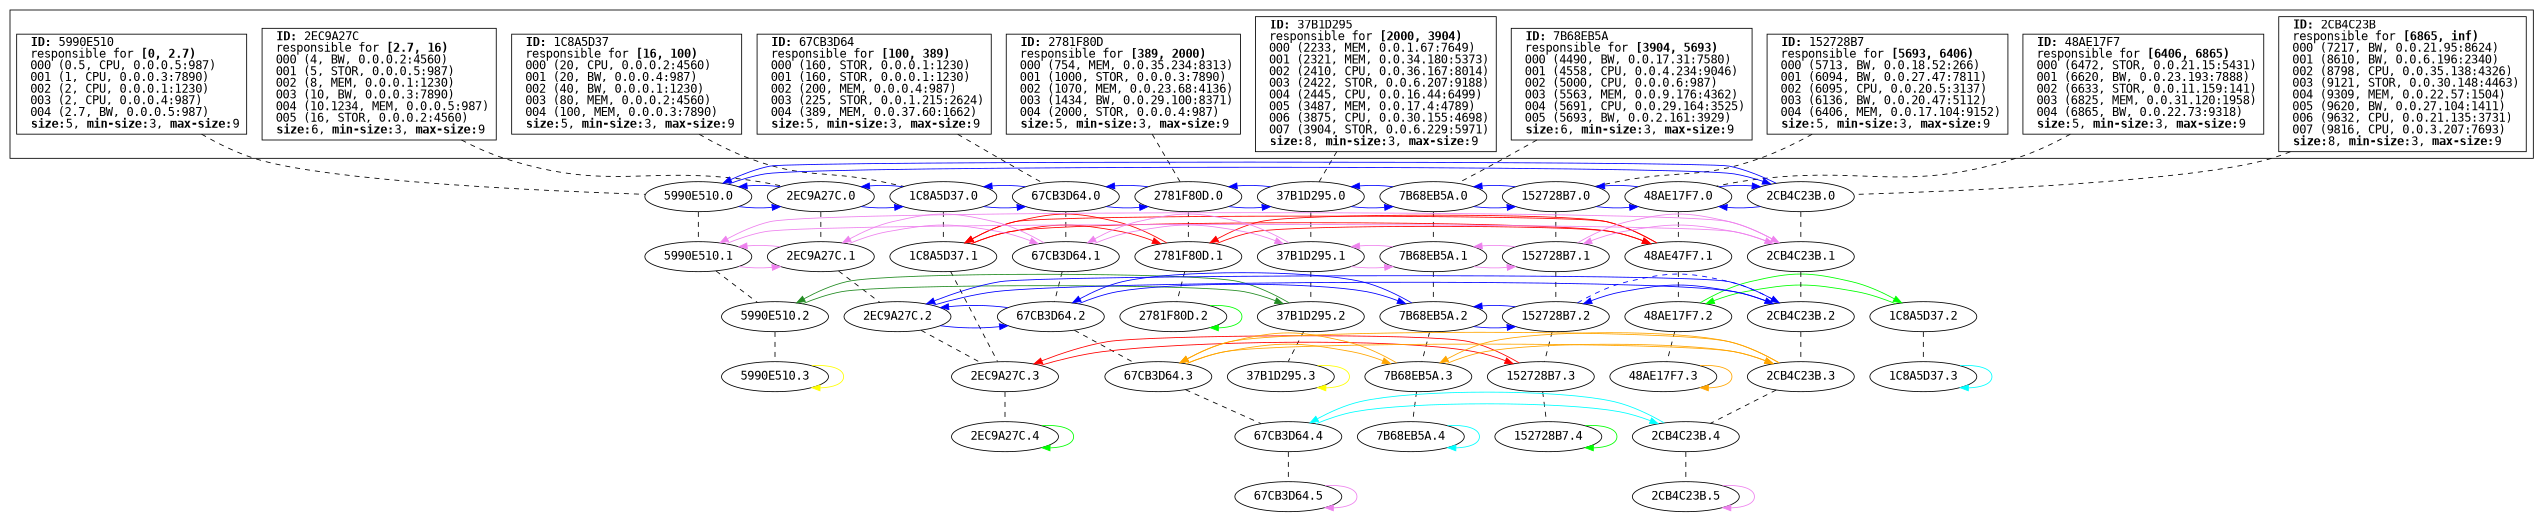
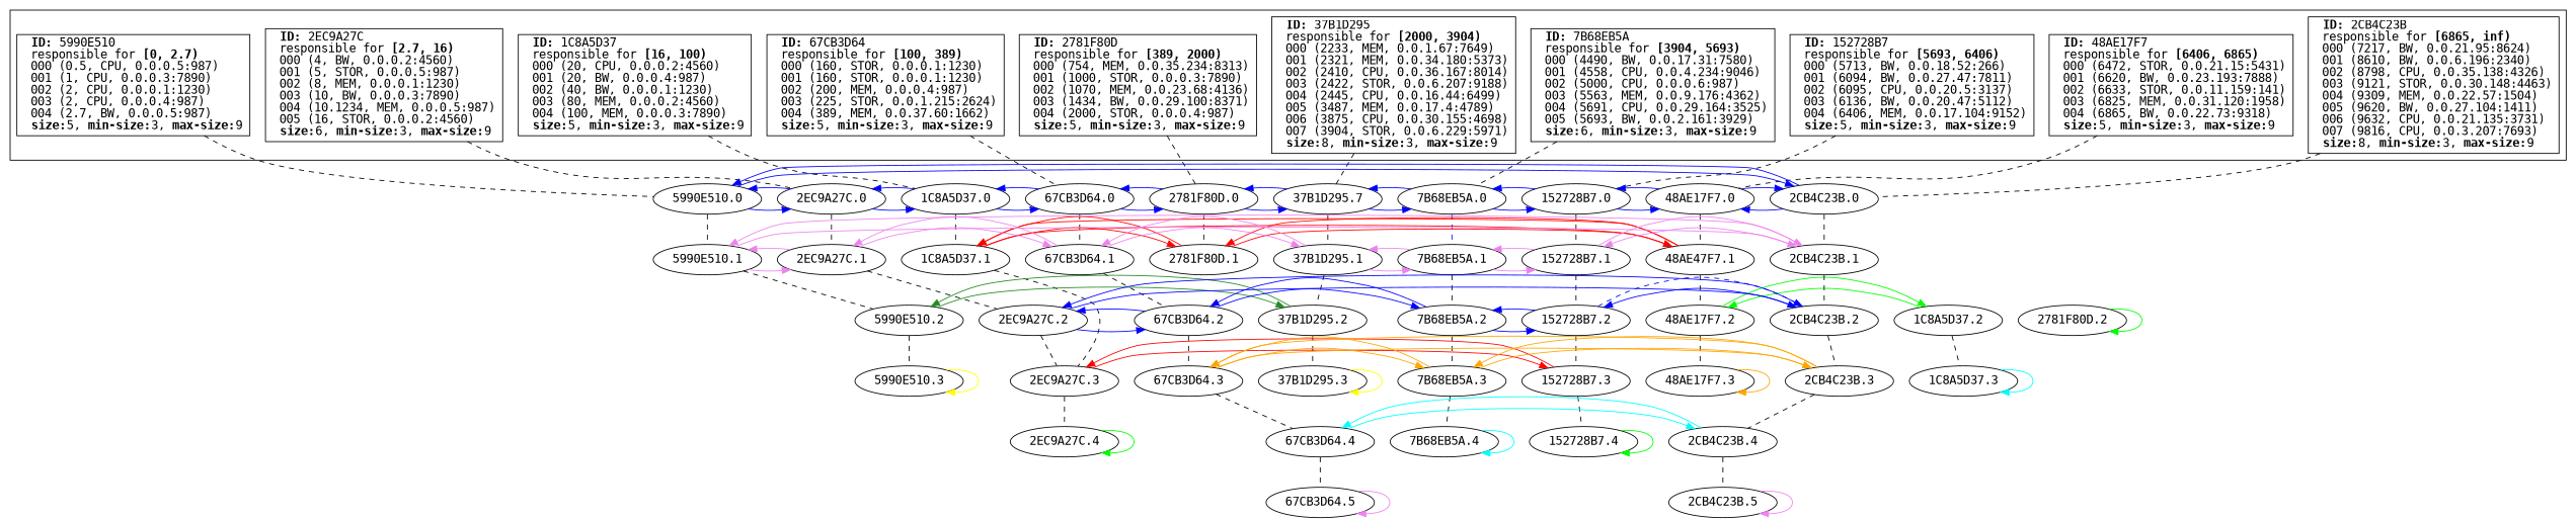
  strict digraph {
    fontname="DejaVu Sans Mono"
    node [fontname="DejaVu Sans Mono"]
    edge [dir=forward fontname="DejaVu Sans Mono" style=solid]
    n1 [label=< 				<B>ID:</B> 5990E510<BR ALIGN="LEFT"/> 				responsible for <B>[0, 2.7)</B><BR ALIGN="LEFT"/> 				000 (0.5, CPU, 0.0.0.5:987)<BR ALIGN="LEFT"/> 				001 (1, CPU, 0.0.0.3:7890)<BR ALIGN="LEFT"/> 				002 (2, CPU, 0.0.0.1:1230)<BR ALIGN="LEFT"/> 				003 (2, CPU, 0.0.0.4:987)<BR ALIGN="LEFT"/> 				004 (2.7, BW, 0.0.0.5:987)<BR ALIGN="LEFT"/> 			<B>size:</B>5, <B>min-size:</B>3, <B>max-size:</B>9<BR ALIGN="LEFT"/>			> shape=box]
    n2 [label=< 				<B>ID:</B> 2EC9A27C<BR ALIGN="LEFT"/> 				responsible for <B>[2.7, 16)</B><BR ALIGN="LEFT"/> 				000 (4, BW, 0.0.0.2:4560)<BR ALIGN="LEFT"/> 				001 (5, STOR, 0.0.0.5:987)<BR ALIGN="LEFT"/> 				002 (8, MEM, 0.0.0.1:1230)<BR ALIGN="LEFT"/> 				003 (10, BW, 0.0.0.3:7890)<BR ALIGN="LEFT"/> 				004 (10.1234, MEM, 0.0.0.5:987)<BR ALIGN="LEFT"/> 				005 (16, STOR, 0.0.0.2:4560)<BR ALIGN="LEFT"/> 			<B>size:</B>6, <B>min-size:</B>3, <B>max-size:</B>9<BR ALIGN="LEFT"/>			> shape=box]
    n3 [label=< 				<B>ID:</B> 1C8A5D37<BR ALIGN="LEFT"/> 				responsible for <B>[16, 100)</B><BR ALIGN="LEFT"/> 				000 (20, CPU, 0.0.0.2:4560)<BR ALIGN="LEFT"/> 				001 (20, BW, 0.0.0.4:987)<BR ALIGN="LEFT"/> 				002 (40, BW, 0.0.0.1:1230)<BR ALIGN="LEFT"/> 				003 (80, MEM, 0.0.0.2:4560)<BR ALIGN="LEFT"/> 				004 (100, MEM, 0.0.0.3:7890)<BR ALIGN="LEFT"/> 			<B>size:</B>5, <B>min-size:</B>3, <B>max-size:</B>9<BR ALIGN="LEFT"/>			> shape=box]
    n4 [label=< 				<B>ID:</B> 67CB3D64<BR ALIGN="LEFT"/> 				responsible for <B>[100, 389)</B><BR ALIGN="LEFT"/> 				000 (160, STOR, 0.0.0.1:1230)<BR ALIGN="LEFT"/> 				001 (160, STOR, 0.0.0.1:1230)<BR ALIGN="LEFT"/> 				002 (200, MEM, 0.0.0.4:987)<BR ALIGN="LEFT"/> 				003 (225, STOR, 0.0.1.215:2624)<BR ALIGN="LEFT"/> 				004 (389, MEM, 0.0.37.60:1662)<BR ALIGN="LEFT"/> 			<B>size:</B>5, <B>min-size:</B>3, <B>max-size:</B>9<BR ALIGN="LEFT"/>			> shape=box]
    n5 [label=< 				<B>ID:</B> 2781F80D<BR ALIGN="LEFT"/> 				responsible for <B>[389, 2000)</B><BR ALIGN="LEFT"/> 				000 (754, MEM, 0.0.35.234:8313)<BR ALIGN="LEFT"/> 				001 (1000, STOR, 0.0.0.3:7890)<BR ALIGN="LEFT"/> 				002 (1070, MEM, 0.0.23.68:4136)<BR ALIGN="LEFT"/> 				003 (1434, BW, 0.0.29.100:8371)<BR ALIGN="LEFT"/> 				004 (2000, STOR, 0.0.0.4:987)<BR ALIGN="LEFT"/> 			<B>size:</B>5, <B>min-size:</B>3, <B>max-size:</B>9<BR ALIGN="LEFT"/>			> shape=box]
    n6 [label=< 				<B>ID:</B> 37B1D295<BR ALIGN="LEFT"/> 				responsible for <B>[2000, 3904)</B><BR ALIGN="LEFT"/> 				000 (2233, MEM, 0.0.1.67:7649)<BR ALIGN="LEFT"/> 				001 (2321, MEM, 0.0.34.180:5373)<BR ALIGN="LEFT"/> 				002 (2410, CPU, 0.0.36.167:8014)<BR ALIGN="LEFT"/> 				003 (2422, STOR, 0.0.6.207:9188)<BR ALIGN="LEFT"/> 				004 (2445, CPU, 0.0.16.44:6499)<BR ALIGN="LEFT"/> 				005 (3487, MEM, 0.0.17.4:4789)<BR ALIGN="LEFT"/> 				006 (3875, CPU, 0.0.30.155:4698)<BR ALIGN="LEFT"/> 				007 (3904, STOR, 0.0.6.229:5971)<BR ALIGN="LEFT"/> 			<B>size:</B>8, <B>min-size:</B>3, <B>max-size:</B>9<BR ALIGN="LEFT"/>			> shape=box]
    n7 [label=< 				<B>ID:</B> 7B68EB5A<BR ALIGN="LEFT"/> 				responsible for <B>[3904, 5693)</B><BR ALIGN="LEFT"/> 				000 (4490, BW, 0.0.17.31:7580)<BR ALIGN="LEFT"/> 				001 (4558, CPU, 0.0.4.234:9046)<BR ALIGN="LEFT"/> 				002 (5000, CPU, 0.0.0.6:987)<BR ALIGN="LEFT"/> 				003 (5563, MEM, 0.0.9.176:4362)<BR ALIGN="LEFT"/> 				004 (5691, CPU, 0.0.29.164:3525)<BR ALIGN="LEFT"/> 				005 (5693, BW, 0.0.2.161:3929)<BR ALIGN="LEFT"/> 			<B>size:</B>6, <B>min-size:</B>3, <B>max-size:</B>9<BR ALIGN="LEFT"/>			> shape=box]
    n8 [label=< 				<B>ID:</B> 152728B7<BR ALIGN="LEFT"/> 				responsible for <B>[5693, 6406)</B><BR ALIGN="LEFT"/> 				000 (5713, BW, 0.0.18.52:266)<BR ALIGN="LEFT"/> 				001 (6094, BW, 0.0.27.47:7811)<BR ALIGN="LEFT"/> 				002 (6095, CPU, 0.0.20.5:3137)<BR ALIGN="LEFT"/> 				003 (6136, BW, 0.0.20.47:5112)<BR ALIGN="LEFT"/> 				004 (6406, MEM, 0.0.17.104:9152)<BR ALIGN="LEFT"/> 			<B>size:</B>5, <B>min-size:</B>3, <B>max-size:</B>9<BR ALIGN="LEFT"/>			> shape=box]
    n9 [label=< 				<B>ID:</B> 48AE17F7<BR ALIGN="LEFT"/> 				responsible for <B>[6406, 6865)</B><BR ALIGN="LEFT"/> 				000 (6472, STOR, 0.0.21.15:5431)<BR ALIGN="LEFT"/> 				001 (6620, BW, 0.0.23.193:7888)<BR ALIGN="LEFT"/> 				002 (6633, STOR, 0.0.11.159:141)<BR ALIGN="LEFT"/> 				003 (6825, MEM, 0.0.31.120:1958)<BR ALIGN="LEFT"/> 				004 (6865, BW, 0.0.22.73:9318)<BR ALIGN="LEFT"/> 			<B>size:</B>5, <B>min-size:</B>3, <B>max-size:</B>9<BR ALIGN="LEFT"/>			> shape=box]
    n10 [label=< 				<B>ID:</B> 2CB4C23B<BR ALIGN="LEFT"/> 				responsible for <B>[6865, inf)</B><BR ALIGN="LEFT"/> 				000 (7217, BW, 0.0.21.95:8624)<BR ALIGN="LEFT"/> 				001 (8610, BW, 0.0.6.196:2340)<BR ALIGN="LEFT"/> 				002 (8798, CPU, 0.0.35.138:4326)<BR ALIGN="LEFT"/> 				003 (9121, STOR, 0.0.30.148:4463)<BR ALIGN="LEFT"/> 				004 (9309, MEM, 0.0.22.57:1504)<BR ALIGN="LEFT"/> 				005 (9620, BW, 0.0.27.104:1411)<BR ALIGN="LEFT"/> 				006 (9632, CPU, 0.0.21.135:3731)<BR ALIGN="LEFT"/> 				007 (9816, CPU, 0.0.3.207:7693)<BR ALIGN="LEFT"/> 			<B>size:</B>8, <B>min-size:</B>3, <B>max-size:</B>9<BR ALIGN="LEFT"/>			> shape=box]
    "5990E510.0"
    "2EC9A27C.0"
    "2CB4C23B.0"
    "1C8A5D37.0"
    "67CB3D64.0"
    "2781F80D.0"
-   "37B1D295.0"
+   "37B1D295.0" [label="37B1D295.7"]
    "7B68EB5A.0"
    "152728B7.0"
    "48AE17F7.0"
    "1C8A5D37.1"
    "2781F80D.1"
    n23 [label="48AE47F7.1"]
    "1C8A5D37.2"
    "48AE17F7.2"
    "2781F80D.2"
    "48AE17F7.3"
    "1C8A5D37.3"
    "5990E510.1"
    "2EC9A27C.1"
    "2CB4C23B.1"
    "67CB3D64.1"
    "37B1D295.1"
    "7B68EB5A.1"
    "152728B7.1"
    "5990E510.2"
    "37B1D295.2"
    "5990E510.3"
    "37B1D295.3"
    "2EC9A27C.2"
    "67CB3D64.2"
    "2CB4C23B.2"
    "7B68EB5A.2"
    "152728B7.2"
    "2EC9A27C.3"
    "152728B7.3"
    "2EC9A27C.4"
    "152728B7.4"
    "67CB3D64.3"
    "7B68EB5A.3"
    "2CB4C23B.3"
    "67CB3D64.4"
    "2CB4C23B.4"
    "7B68EB5A.4"
    "67CB3D64.5"
    "2CB4C23B.5"
    subgraph cluster_1 {
      rank=same
      n1
      n2
      n3
      n4
      n5
      n6
      n7
      n8
      n9
      n10
    }
    subgraph sub_2 {
      label="Level 0"
      rank=same
      "5990E510.0"
      "2EC9A27C.0"
      "2CB4C23B.0"
      "1C8A5D37.0"
      "67CB3D64.0"
      "2781F80D.0"
      "37B1D295.0"
      "7B68EB5A.0"
      "152728B7.0"
      "48AE17F7.0"
    }
    subgraph sub_3 {
      label="Level 1 (0)"
      rank=same
      "1C8A5D37.1"
      "2781F80D.1"
      n23
    }
    subgraph sub_4 {
      label="Level 2 (00)"
      rank=same
      "1C8A5D37.2"
      "48AE17F7.2"
      "2781F80D.2"
    }
    subgraph sub_5 {
      label="Level 3 (000)"
      rank=same
      "48AE17F7.3"
    }
    subgraph sub_6 {
      label="Level 3 (001)"
      rank=same
      "1C8A5D37.3"
    }
    subgraph sub_7 {
      label="Level 1 (1)"
      rank=same
      "5990E510.1"
      "2EC9A27C.1"
      "2CB4C23B.1"
      "67CB3D64.1"
      "37B1D295.1"
      "7B68EB5A.1"
      "152728B7.1"
    }
    subgraph sub_8 {
      label="Level 2 (10)"
      rank=same
      "5990E510.2"
      "37B1D295.2"
    }
    subgraph sub_9 {
      label="Level 3 (100)"
      rank=same
      "5990E510.3"
      "37B1D295.3"
    }
    subgraph sub_10 {
      label="Level 2 (11)"
      rank=same
      "2EC9A27C.2"
      "67CB3D64.2"
      "2CB4C23B.2"
      "7B68EB5A.2"
      "152728B7.2"
    }
    subgraph sub_11 {
      label="Level 3 (110)"
      rank=same
      "2EC9A27C.3"
      "152728B7.3"
    }
    subgraph sub_12 {
      label="Level 4 (1101)"
      rank=same
      "2EC9A27C.4"
      "152728B7.4"
    }
    subgraph sub_13 {
      label="Level 3 (111)"
      rank=same
      "67CB3D64.3"
      "7B68EB5A.3"
      "2CB4C23B.3"
    }
    subgraph sub_14 {
      label="Level 4 (1111)"
      rank=same
      "67CB3D64.4"
      "2CB4C23B.4"
      "7B68EB5A.4"
    }
    subgraph sub_15 {
      label="Level 5 (11111)"
      rank=same
      "67CB3D64.5"
      "2CB4C23B.5"
    }
    n1 -> "5990E510.0" [dir=none style=dashed]
    n2 -> "2EC9A27C.0" [dir=none style=dashed]
    n3 -> "1C8A5D37.0" [dir=none style=dashed]
    n4 -> "67CB3D64.0" [dir=none style=dashed]
    n5 -> "2781F80D.0" [dir=none style=dashed]
    n6 -> "37B1D295.0" [dir=none style=dashed]
    n7 -> "7B68EB5A.0" [dir=none style=dashed]
    n8 -> "152728B7.0" [dir=none style=dashed]
    n9 -> "48AE17F7.0" [dir=none style=dashed]
    n10 -> "2CB4C23B.0" [dir=none style=dashed]
    "5990E510.0" -> "2EC9A27C.0" [color=blue]
    "5990E510.0" -> "2CB4C23B.0" [color=blue]
    "5990E510.0" -> "5990E510.1" [dir=none style=dashed]
    "2EC9A27C.0" -> "5990E510.0" [color=blue]
    "2EC9A27C.0" -> "1C8A5D37.0" [color=blue]
    "2EC9A27C.0" -> "2EC9A27C.1" [dir=none style=dashed]
    "2CB4C23B.0" -> "5990E510.0" [color=blue]
    "2CB4C23B.0" -> "48AE17F7.0" [color=blue]
    "2CB4C23B.0" -> "2CB4C23B.1" [dir=none style=dashed]
    "1C8A5D37.0" -> "2EC9A27C.0" [color=blue]
    "1C8A5D37.0" -> "67CB3D64.0" [color=blue]
    "1C8A5D37.0" -> "1C8A5D37.1" [dir=none style=dashed]
    "67CB3D64.0" -> "1C8A5D37.0" [color=blue]
    "67CB3D64.0" -> "2781F80D.0" [color=blue]
    "67CB3D64.0" -> "67CB3D64.1" [dir=none style=dashed]
    "2781F80D.0" -> "67CB3D64.0" [color=blue]
    "2781F80D.0" -> "37B1D295.0" [color=blue]
    "2781F80D.0" -> "2781F80D.1" [dir=none style=dashed]
    "37B1D295.0" -> "2781F80D.0" [color=blue]
    "37B1D295.0" -> "7B68EB5A.0" [color=blue]
    "37B1D295.0" -> "37B1D295.1" [dir=none style=dashed]
    "7B68EB5A.0" -> "37B1D295.0" [color=blue]
    "7B68EB5A.0" -> "152728B7.0" [color=blue]
-   "7B68EB5A.0" -> "7B68EB5A.1" [dir=none style=dashed]
+   "7B68EB5A.0" -> "7B68EB5A.1" [dir=none style=dashed color=blue]
    "152728B7.0" -> "7B68EB5A.0" [color=blue]
    "152728B7.0" -> "48AE17F7.0" [color=blue]
    "152728B7.0" -> "152728B7.1" [dir=none style=dashed]
    "48AE17F7.0" -> "2CB4C23B.0" [color=blue]
    "48AE17F7.0" -> "152728B7.0" [color=blue]
    "48AE17F7.0" -> n23 [dir=none style=dashed]
    "1C8A5D37.1" -> "2781F80D.1" [color=red]
    "1C8A5D37.1" -> n23 [color=red]
    "1C8A5D37.1" -> "2EC9A27C.3" [dir=none style=dashed]
    "2781F80D.1" -> "1C8A5D37.1" [color=red]
    "2781F80D.1" -> n23 [color=red]
-   "2781F80D.1" -> "2781F80D.2" [dir=none style=dashed]
    n23 -> "1C8A5D37.1" [color=red]
    n23 -> "2781F80D.1" [color=red]
    n23 -> "48AE17F7.2" [dir=none style=dashed]
    "1C8A5D37.2" -> "48AE17F7.2" [color=green]
    "1C8A5D37.2" -> "1C8A5D37.3" [dir=none style=dashed]
    "48AE17F7.2" -> "1C8A5D37.2" [color=green]
    "48AE17F7.2" -> "48AE17F7.3" [dir=none style=dashed]
    "2781F80D.2" -> "2781F80D.2" [color=green]
    "48AE17F7.3" -> "48AE17F7.3" [color=orange]
    "1C8A5D37.3" -> "1C8A5D37.3" [color=cyan]
    "5990E510.1" -> "2EC9A27C.1" [color=violet]
    "5990E510.1" -> "2CB4C23B.1" [color=violet]
    "5990E510.1" -> "5990E510.2" [dir=none style=dashed]
    "2EC9A27C.1" -> "5990E510.1" [color=violet]
    "2EC9A27C.1" -> "67CB3D64.1" [color=violet]
    "2EC9A27C.1" -> "2EC9A27C.2" [dir=none style=dashed]
    "2CB4C23B.1" -> "5990E510.1" [color=violet]
    "2CB4C23B.1" -> "152728B7.1" [color=violet]
    "2CB4C23B.1" -> "2CB4C23B.2" [dir=none style=dashed]
    "67CB3D64.1" -> "2EC9A27C.1" [color=violet]
    "67CB3D64.1" -> "37B1D295.1" [color=violet]
    "67CB3D64.1" -> "67CB3D64.2" [dir=none style=dashed]
    "37B1D295.1" -> "67CB3D64.1" [color=violet]
    "37B1D295.1" -> "7B68EB5A.1" [color=violet]
    "37B1D295.1" -> "37B1D295.2" [dir=none style=dashed]
    "7B68EB5A.1" -> "37B1D295.1" [color=violet]
    "7B68EB5A.1" -> "152728B7.1" [color=violet]
    "7B68EB5A.1" -> "7B68EB5A.2" [dir=none style=dashed]
    "152728B7.1" -> "2CB4C23B.1" [color=violet]
    "152728B7.1" -> "7B68EB5A.1" [color=violet]
    "152728B7.1" -> "152728B7.2" [dir=none style=dashed]
    "5990E510.2" -> "37B1D295.2" [color=forestgreen]
    "5990E510.2" -> "5990E510.3" [dir=none style=dashed]
    "37B1D295.2" -> "5990E510.2" [color=forestgreen]
    "37B1D295.2" -> "37B1D295.3" [dir=none style=dashed]
    "5990E510.3" -> "5990E510.3" [color=yellow]
    "37B1D295.3" -> "37B1D295.3" [color=yellow]
    "2EC9A27C.2" -> "67CB3D64.2" [color=blue]
    "2EC9A27C.2" -> "2CB4C23B.2" [color=blue]
    "2EC9A27C.2" -> "2EC9A27C.3" [dir=none style=dashed]
    "67CB3D64.2" -> "2EC9A27C.2" [color=blue]
    "67CB3D64.2" -> "7B68EB5A.2" [color=blue]
    "67CB3D64.2" -> "67CB3D64.3" [dir=none style=dashed]
    "2CB4C23B.2" -> "2EC9A27C.2" [color=blue]
    "2CB4C23B.2" -> "152728B7.2" [color=blue]
    "2CB4C23B.2" -> "2CB4C23B.3" [dir=none style=dashed]
    "7B68EB5A.2" -> "67CB3D64.2" [color=blue]
    "7B68EB5A.2" -> "152728B7.2" [color=blue]
    "7B68EB5A.2" -> "7B68EB5A.3" [dir=none style=dashed]
    "152728B7.2" -> "2CB4C23B.2" [color=blue style=dashed]
    "152728B7.2" -> "7B68EB5A.2" [color=blue]
    "152728B7.2" -> "152728B7.3" [dir=none style=dashed]
    "2EC9A27C.3" -> "152728B7.3" [color=red]
    "2EC9A27C.3" -> "2EC9A27C.4" [dir=none style=dashed]
    "152728B7.3" -> "2EC9A27C.3" [color=red]
    "152728B7.3" -> "152728B7.4" [dir=none style=dashed]
    "2EC9A27C.4" -> "2EC9A27C.4" [color=green]
    "152728B7.4" -> "152728B7.4" [color=green]
    "67CB3D64.3" -> "7B68EB5A.3" [color=orange]
    "67CB3D64.3" -> "2CB4C23B.3" [color=orange]
    "67CB3D64.3" -> "67CB3D64.4" [dir=none style=dashed]
    "7B68EB5A.3" -> "67CB3D64.3" [color=orange]
    "7B68EB5A.3" -> "2CB4C23B.3" [color=orange]
    "7B68EB5A.3" -> "7B68EB5A.4" [dir=none style=dashed]
    "2CB4C23B.3" -> "67CB3D64.3" [color=orange]
    "2CB4C23B.3" -> "7B68EB5A.3" [color=orange]
    "2CB4C23B.3" -> "2CB4C23B.4" [dir=none style=dashed]
    "67CB3D64.4" -> "2CB4C23B.4" [color=cyan]
    "67CB3D64.4" -> "67CB3D64.5" [dir=none style=dashed]
    "2CB4C23B.4" -> "67CB3D64.4" [color=cyan]
    "2CB4C23B.4" -> "2CB4C23B.5" [dir=none style=dashed]
    "7B68EB5A.4" -> "7B68EB5A.4" [color=cyan]
    "67CB3D64.5" -> "67CB3D64.5" [color=violet]
    "2CB4C23B.5" -> "2CB4C23B.5" [color=violet]
  }
